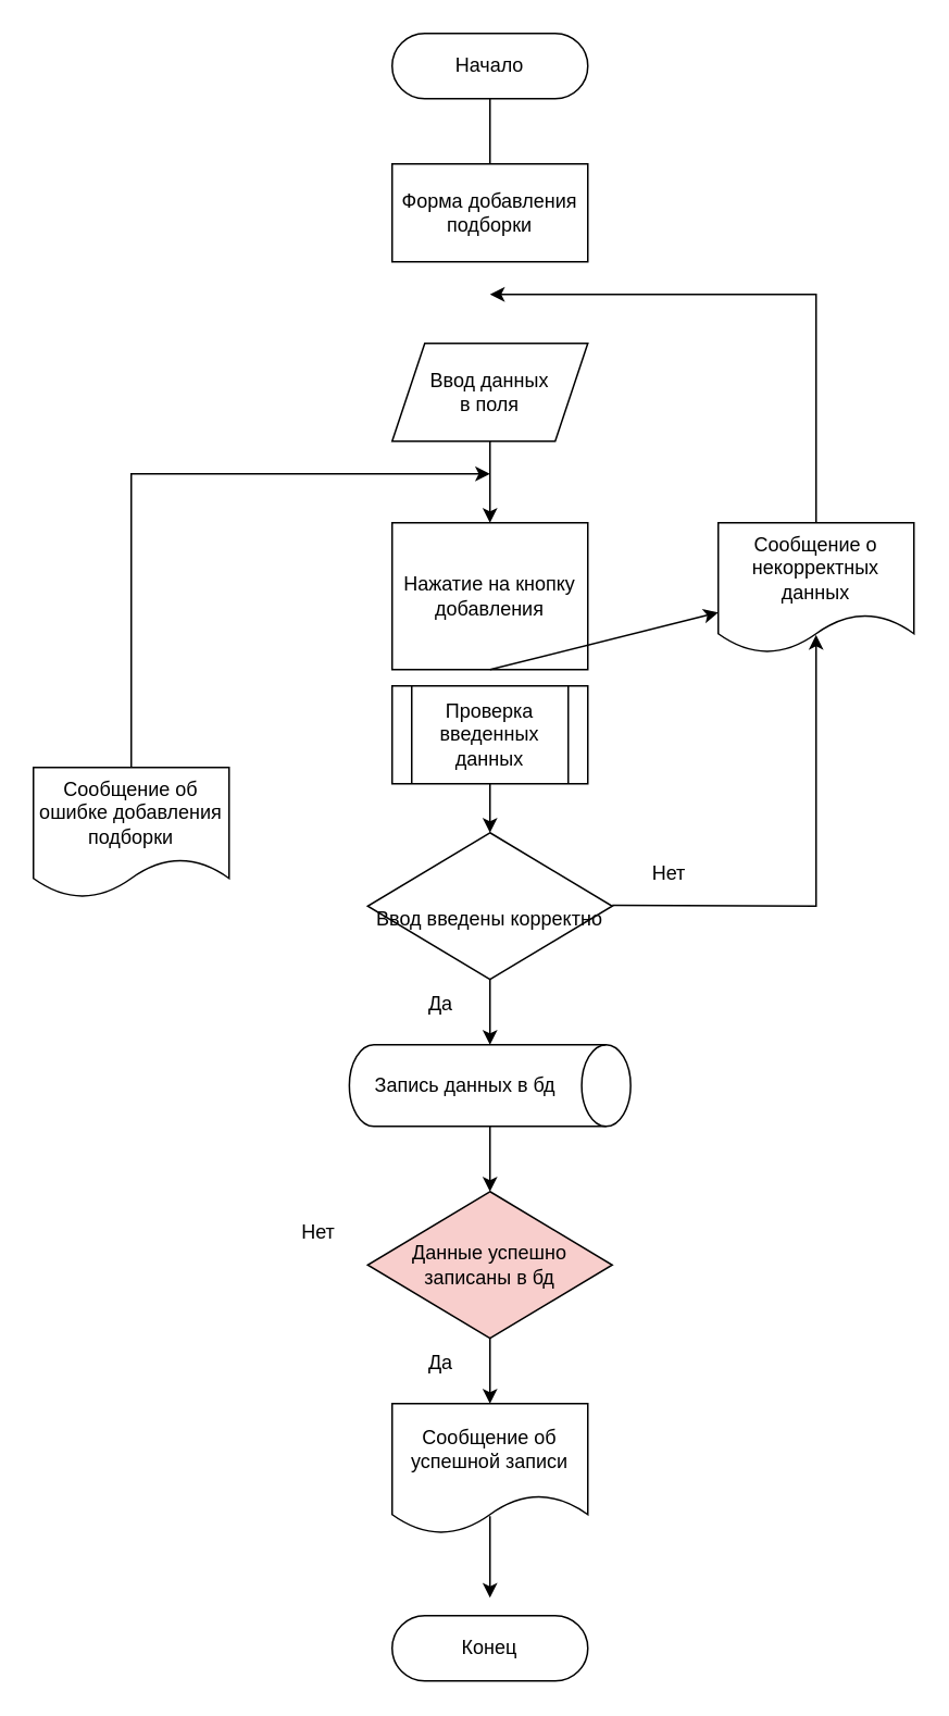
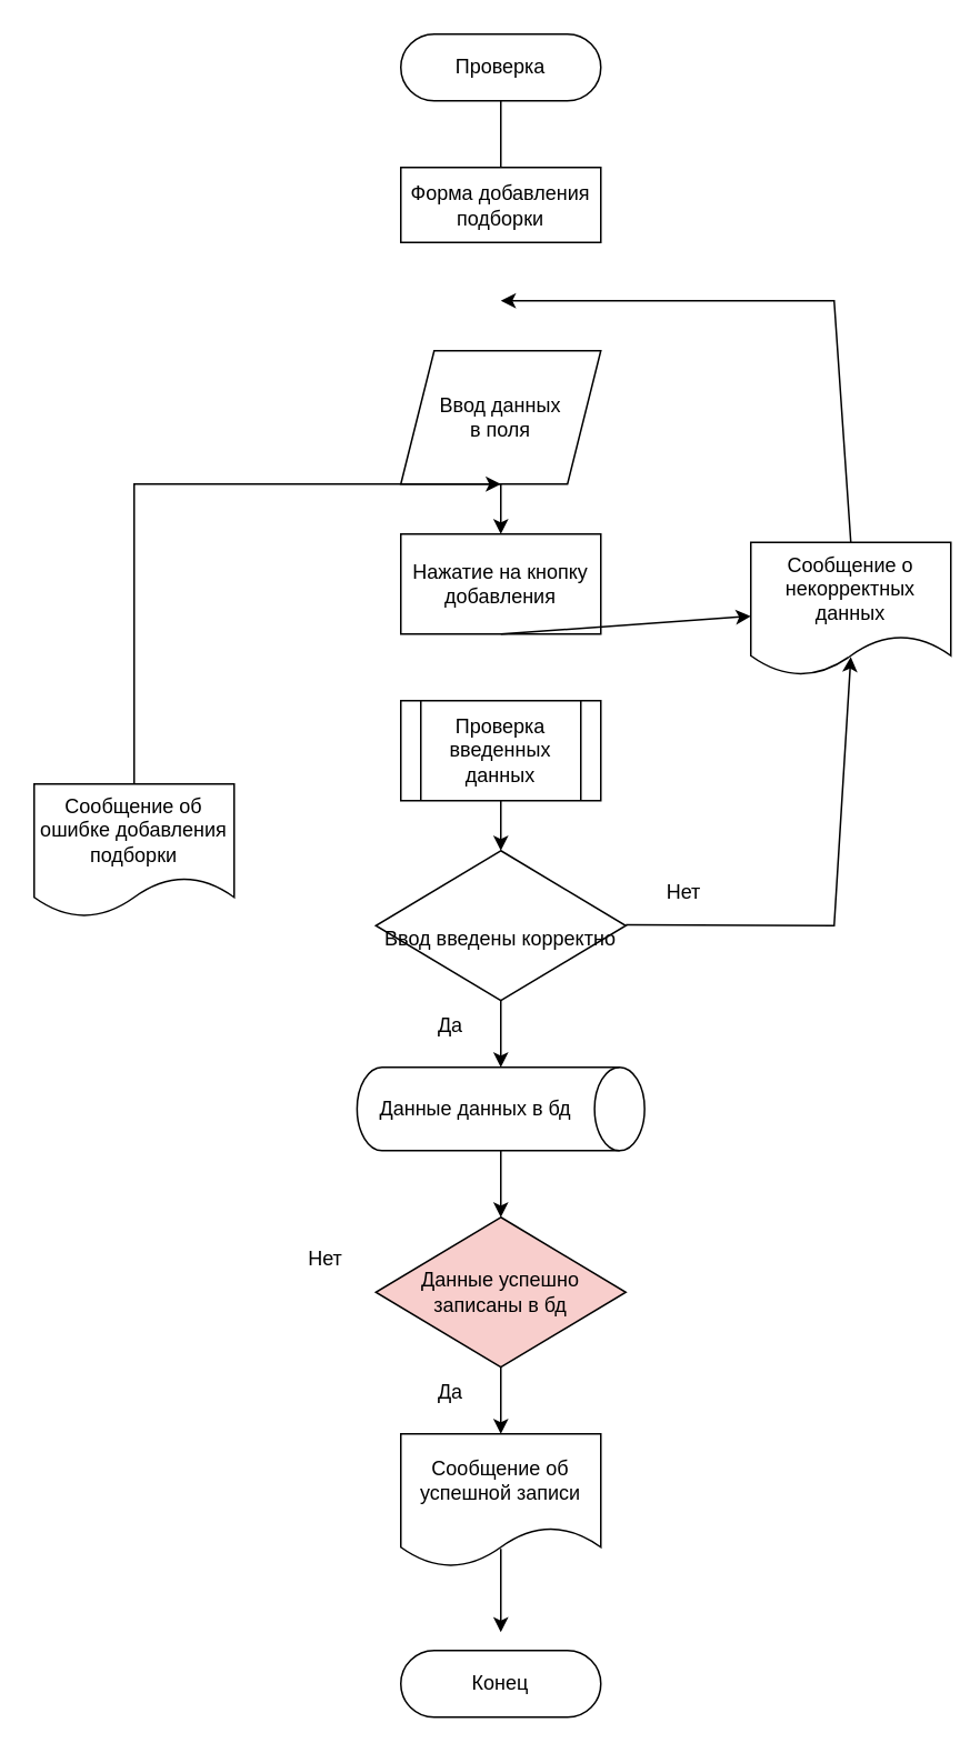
  <mxCell id="0" />
  <mxCell id="1" parent="0" />
- <mxCell id="2" value="Начало" style="rounded=1;whiteSpace=wrap;html=1;arcSize=50;" parent="1" vertex="1"><mxGeometry x="240" y="20" width="120" height="40" as="geometry" /></mxCell>
- <mxCell id="3" value="Форма добавления подборки" style="rounded=0;whiteSpace=wrap;html=1;" parent="1" vertex="1"><mxGeometry x="240" y="100" width="120" height="60" as="geometry" /></mxCell>
- <mxCell id="4" value="Ввод данных&lt;div&gt;в поля&lt;/div&gt;" style="shape=parallelogram;perimeter=parallelogramPerimeter;whiteSpace=wrap;html=1;fixedSize=1;" parent="1" vertex="1"><mxGeometry x="240" y="210" width="120" height="60" as="geometry" /></mxCell>
- <mxCell id="5" value="Нажатие на кнопку добавления" style="rounded=0;whiteSpace=wrap;html=1;" parent="1" vertex="1"><mxGeometry x="240" y="320" width="120" height="90" as="geometry" /></mxCell>
+ <mxCell id="2" value="Проверка" style="rounded=1;whiteSpace=wrap;html=1;arcSize=50;" parent="1" vertex="1"><mxGeometry x="240" y="20" width="120" height="40" as="geometry" /></mxCell>
+ <mxCell id="3" value="Форма добавления подборки" style="rounded=0;whiteSpace=wrap;html=1;" parent="1" vertex="1"><mxGeometry x="240" y="100" width="120" height="45" as="geometry" /></mxCell>
+ <mxCell id="4" value="Ввод данных&lt;div&gt;в поля&lt;/div&gt;" style="shape=parallelogram;perimeter=parallelogramPerimeter;whiteSpace=wrap;html=1;fixedSize=1;" parent="1" vertex="1"><mxGeometry x="240" y="210" width="120" height="80" as="geometry" /></mxCell>
+ <mxCell id="5" value="Нажатие на кнопку добавления" style="rounded=0;whiteSpace=wrap;html=1;" parent="1" vertex="1"><mxGeometry x="240" y="320" width="120" height="60" as="geometry" /></mxCell>
  <mxCell id="6" value="Проверка введенных данных" style="shape=process;whiteSpace=wrap;html=1;backgroundOutline=1;" parent="1" vertex="1"><mxGeometry x="240" y="420" width="120" height="60" as="geometry" /></mxCell>
  <mxCell id="7" value="&lt;div&gt;&lt;br&gt;&lt;/div&gt;Ввод введены корректно" style="rhombus;whiteSpace=wrap;html=1;" parent="1" vertex="1"><mxGeometry x="225" y="510" width="150" height="90" as="geometry" /></mxCell>
  <mxCell id="8" value="" style="shape=cylinder3;whiteSpace=wrap;html=1;boundedLbl=1;backgroundOutline=1;size=15;rotation=90;" parent="1" vertex="1"><mxGeometry x="275" y="578.75" width="50" height="172.5" as="geometry" /></mxCell>
- <mxCell id="9" value="Запись данных в бд" style="text;html=1;align=center;verticalAlign=middle;whiteSpace=wrap;rounded=0;" parent="1" vertex="1"><mxGeometry x="225" y="650" width="120" height="30" as="geometry" /></mxCell>
+ <mxCell id="9" value="Данные данных в бд" style="text;html=1;align=center;verticalAlign=middle;whiteSpace=wrap;rounded=0;" parent="1" vertex="1"><mxGeometry x="225" y="650" width="120" height="30" as="geometry" /></mxCell>
  <mxCell id="10" value="Данные успешно записаны в бд&lt;div&gt;&lt;/div&gt;" style="rhombus;whiteSpace=wrap;html=1;fillColor=#f8cecc;" parent="1" vertex="1"><mxGeometry x="225" y="730" width="150" height="90" as="geometry" /></mxCell>
  <mxCell id="11" value="Сообщение об успешной записи" style="shape=document;whiteSpace=wrap;html=1;boundedLbl=1;" parent="1" vertex="1"><mxGeometry x="240" y="860" width="120" height="80" as="geometry" /></mxCell>
  <mxCell id="12" value="Конец" style="rounded=1;whiteSpace=wrap;html=1;arcSize=50;" parent="1" vertex="1"><mxGeometry x="240" y="990" width="120" height="40" as="geometry" /></mxCell>
  <mxCell id="13" value="Сообщение об ошибке добавления подборки" style="shape=document;whiteSpace=wrap;html=1;boundedLbl=1;" parent="1" vertex="1"><mxGeometry x="20" y="470" width="120" height="80" as="geometry" /></mxCell>
- <mxCell id="14" value="Сообщение о некорректных данных" style="shape=document;whiteSpace=wrap;html=1;boundedLbl=1;" parent="1" vertex="1"><mxGeometry x="440" y="320" width="120" height="80" as="geometry" /></mxCell>
+ <mxCell id="14" value="Сообщение о некорректных данных" style="shape=document;whiteSpace=wrap;html=1;boundedLbl=1;" parent="1" vertex="1"><mxGeometry x="450" y="325" width="120" height="80" as="geometry" /></mxCell>
  <mxCell id="15" value="" style="endArrow=none;html=1;rounded=0;exitX=0.5;exitY=1;exitDx=0;exitDy=0;entryX=0.5;entryY=0;entryDx=0;entryDy=0;" parent="1" source="2" target="3" edge="1"><mxGeometry width="50" height="50" relative="1" as="geometry"><mxPoint x="90" y="180" as="sourcePoint" /><mxPoint x="140" y="130" as="targetPoint" /></mxGeometry></mxCell>
  <mxCell id="16" value="" style="endArrow=classic;html=1;rounded=0;entryX=0.5;entryY=0;entryDx=0;entryDy=0;exitX=0.5;exitY=1;exitDx=0;exitDy=0;" parent="1" source="4" target="5" edge="1"><mxGeometry width="50" height="50" relative="1" as="geometry"><mxPoint x="310" y="170" as="sourcePoint" /><mxPoint x="310" y="220" as="targetPoint" /></mxGeometry></mxCell>
  <mxCell id="17" value="" style="endArrow=classic;html=1;rounded=0;exitX=0.5;exitY=1;exitDx=0;exitDy=0;" parent="1" source="5" target="14" edge="1"><mxGeometry width="50" height="50" relative="1" as="geometry"><mxPoint x="310" y="280" as="sourcePoint" /><mxPoint x="310" y="330" as="targetPoint" /></mxGeometry></mxCell>
  <mxCell id="18" value="" style="endArrow=classic;html=1;rounded=0;entryX=0.5;entryY=0;entryDx=0;entryDy=0;exitX=0.5;exitY=1;exitDx=0;exitDy=0;" parent="1" source="6" target="7" edge="1"><mxGeometry width="50" height="50" relative="1" as="geometry"><mxPoint x="310" y="390" as="sourcePoint" /><mxPoint x="310" y="430" as="targetPoint" /></mxGeometry></mxCell>
  <mxCell id="19" value="" style="endArrow=classic;html=1;rounded=0;entryX=0;entryY=0.5;entryDx=0;entryDy=0;exitX=0.5;exitY=1;exitDx=0;exitDy=0;entryPerimeter=0;" parent="1" source="7" target="8" edge="1"><mxGeometry width="50" height="50" relative="1" as="geometry"><mxPoint x="310" y="490" as="sourcePoint" /><mxPoint x="310" y="520" as="targetPoint" /></mxGeometry></mxCell>
  <mxCell id="20" value="" style="endArrow=classic;html=1;rounded=0;entryX=0.5;entryY=0;entryDx=0;entryDy=0;exitX=1;exitY=0.5;exitDx=0;exitDy=0;exitPerimeter=0;" parent="1" source="8" target="10" edge="1"><mxGeometry width="50" height="50" relative="1" as="geometry"><mxPoint x="310" y="610" as="sourcePoint" /><mxPoint x="310" y="650" as="targetPoint" /></mxGeometry></mxCell>
  <mxCell id="21" value="" style="endArrow=classic;html=1;rounded=0;entryX=0.5;entryY=0;entryDx=0;entryDy=0;exitX=0.5;exitY=1;exitDx=0;exitDy=0;" parent="1" source="10" target="11" edge="1"><mxGeometry width="50" height="50" relative="1" as="geometry"><mxPoint x="320" y="620" as="sourcePoint" /><mxPoint x="320" y="660" as="targetPoint" /></mxGeometry></mxCell>
  <mxCell id="22" value="" style="endArrow=classic;html=1;rounded=0;entryX=0.5;entryY=0;entryDx=0;entryDy=0;" parent="1" edge="1"><mxGeometry width="50" height="50" relative="1" as="geometry"><mxPoint x="300" y="929" as="sourcePoint" /><mxPoint x="300" y="979" as="targetPoint" /></mxGeometry></mxCell>
  <mxCell id="23" value="" style="endArrow=classic;html=1;rounded=0;exitX=1;exitY=0.5;exitDx=0;exitDy=0;entryX=0.5;entryY=0.859;entryDx=0;entryDy=0;entryPerimeter=0;" parent="1" target="14" edge="1"><mxGeometry width="50" height="50" relative="1" as="geometry"><mxPoint x="375" y="554.58" as="sourcePoint" /><mxPoint x="455" y="554.58" as="targetPoint" /><Array as="points"><mxPoint x="500" y="555" /></Array></mxGeometry></mxCell>
  <mxCell id="24" value="" style="endArrow=classic;html=1;rounded=0;exitX=0.5;exitY=0;exitDx=0;exitDy=0;" parent="1" source="14" edge="1"><mxGeometry width="50" height="50" relative="1" as="geometry"><mxPoint x="370" y="460" as="sourcePoint" /><mxPoint x="300" y="180" as="targetPoint" /><Array as="points"><mxPoint x="500" y="180" /></Array></mxGeometry></mxCell>
  <mxCell id="25" value="" style="endArrow=classic;html=1;rounded=0;exitX=0.5;exitY=0;exitDx=0;exitDy=0;" parent="1" source="13" edge="1"><mxGeometry width="50" height="50" relative="1" as="geometry"><mxPoint x="224" y="675" as="sourcePoint" /><mxPoint x="300" y="290" as="targetPoint" /><Array as="points"><mxPoint x="80" y="290" /></Array></mxGeometry></mxCell>
  <mxCell id="26" value="Да" style="text;html=1;align=center;verticalAlign=middle;whiteSpace=wrap;rounded=0;" parent="1" vertex="1"><mxGeometry x="240" y="600" width="60" height="30" as="geometry" /></mxCell>
  <mxCell id="27" value="Нет" style="text;html=1;align=center;verticalAlign=middle;whiteSpace=wrap;rounded=0;" parent="1" vertex="1"><mxGeometry x="380" y="520" width="60" height="30" as="geometry" /></mxCell>
  <mxCell id="28" value="Да" style="text;html=1;align=center;verticalAlign=middle;whiteSpace=wrap;rounded=0;" parent="1" vertex="1"><mxGeometry x="240" y="820" width="60" height="30" as="geometry" /></mxCell>
  <mxCell id="29" value="Нет" style="text;html=1;align=center;verticalAlign=middle;whiteSpace=wrap;rounded=0;" parent="1" vertex="1"><mxGeometry x="165" y="740" width="60" height="30" as="geometry" /></mxCell>
